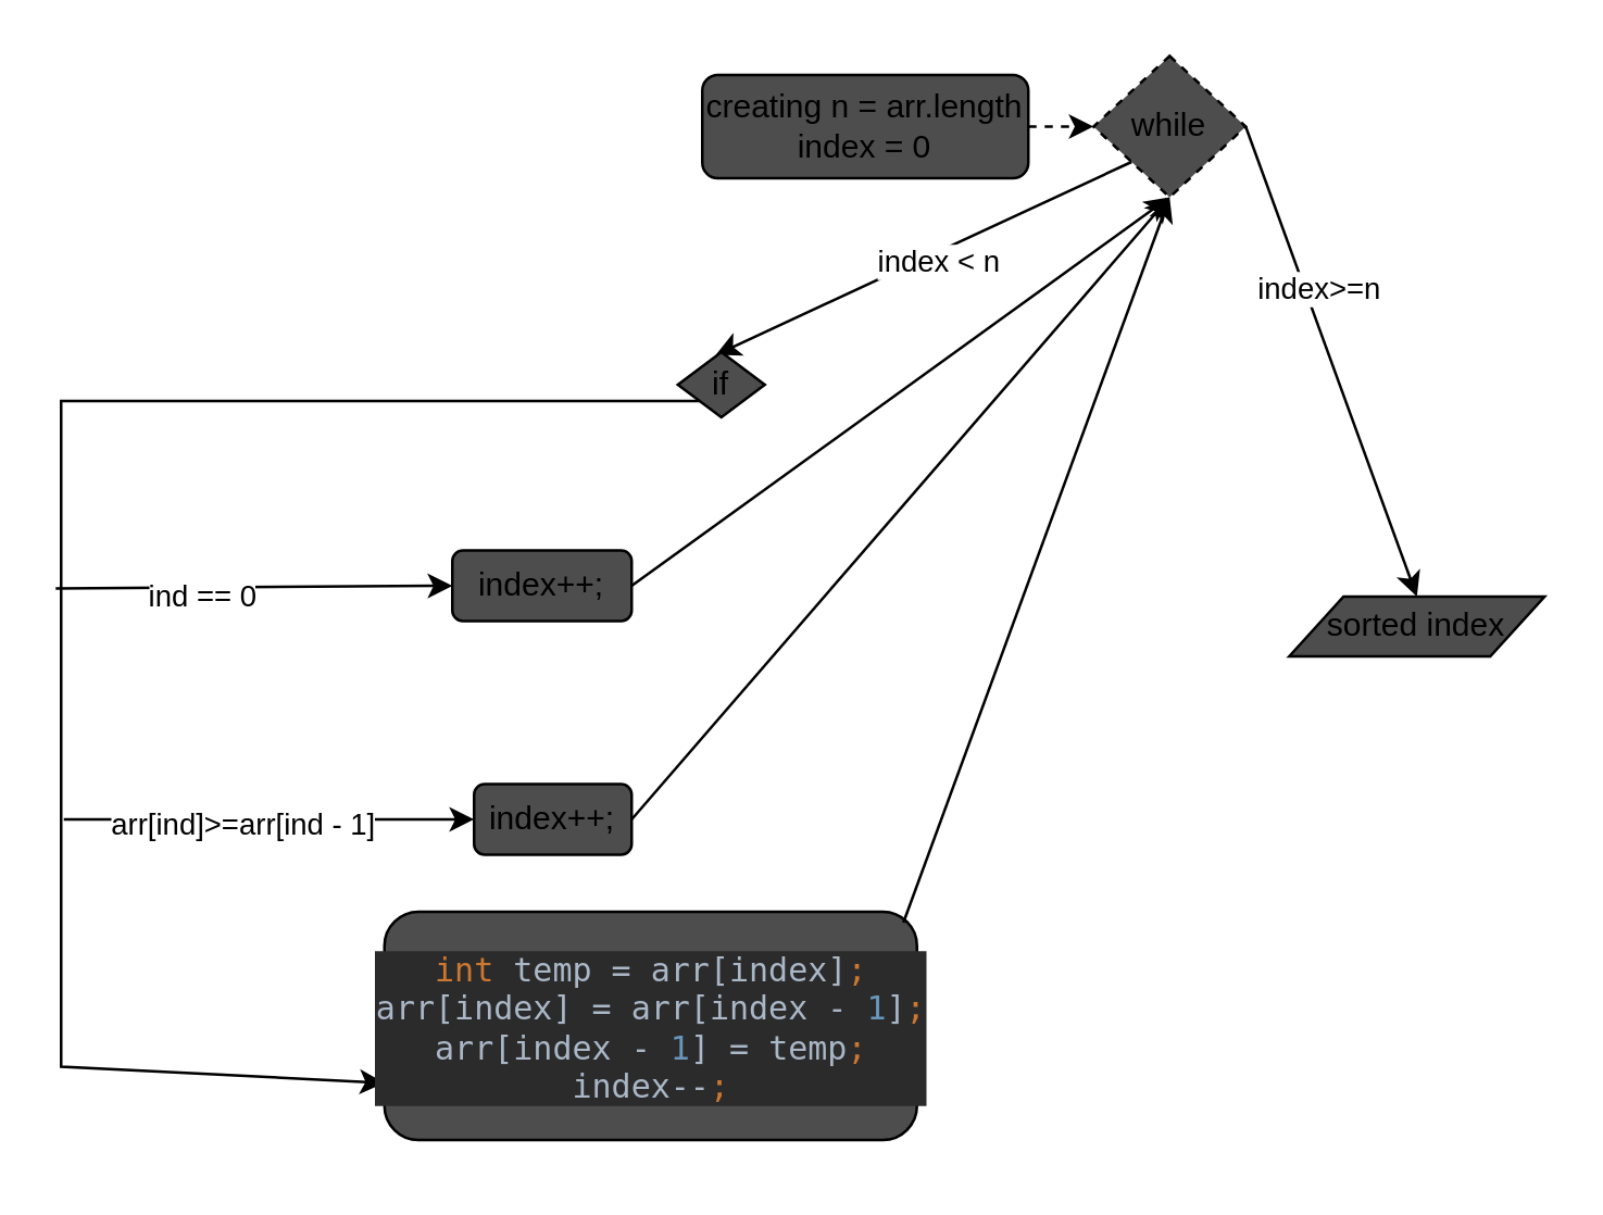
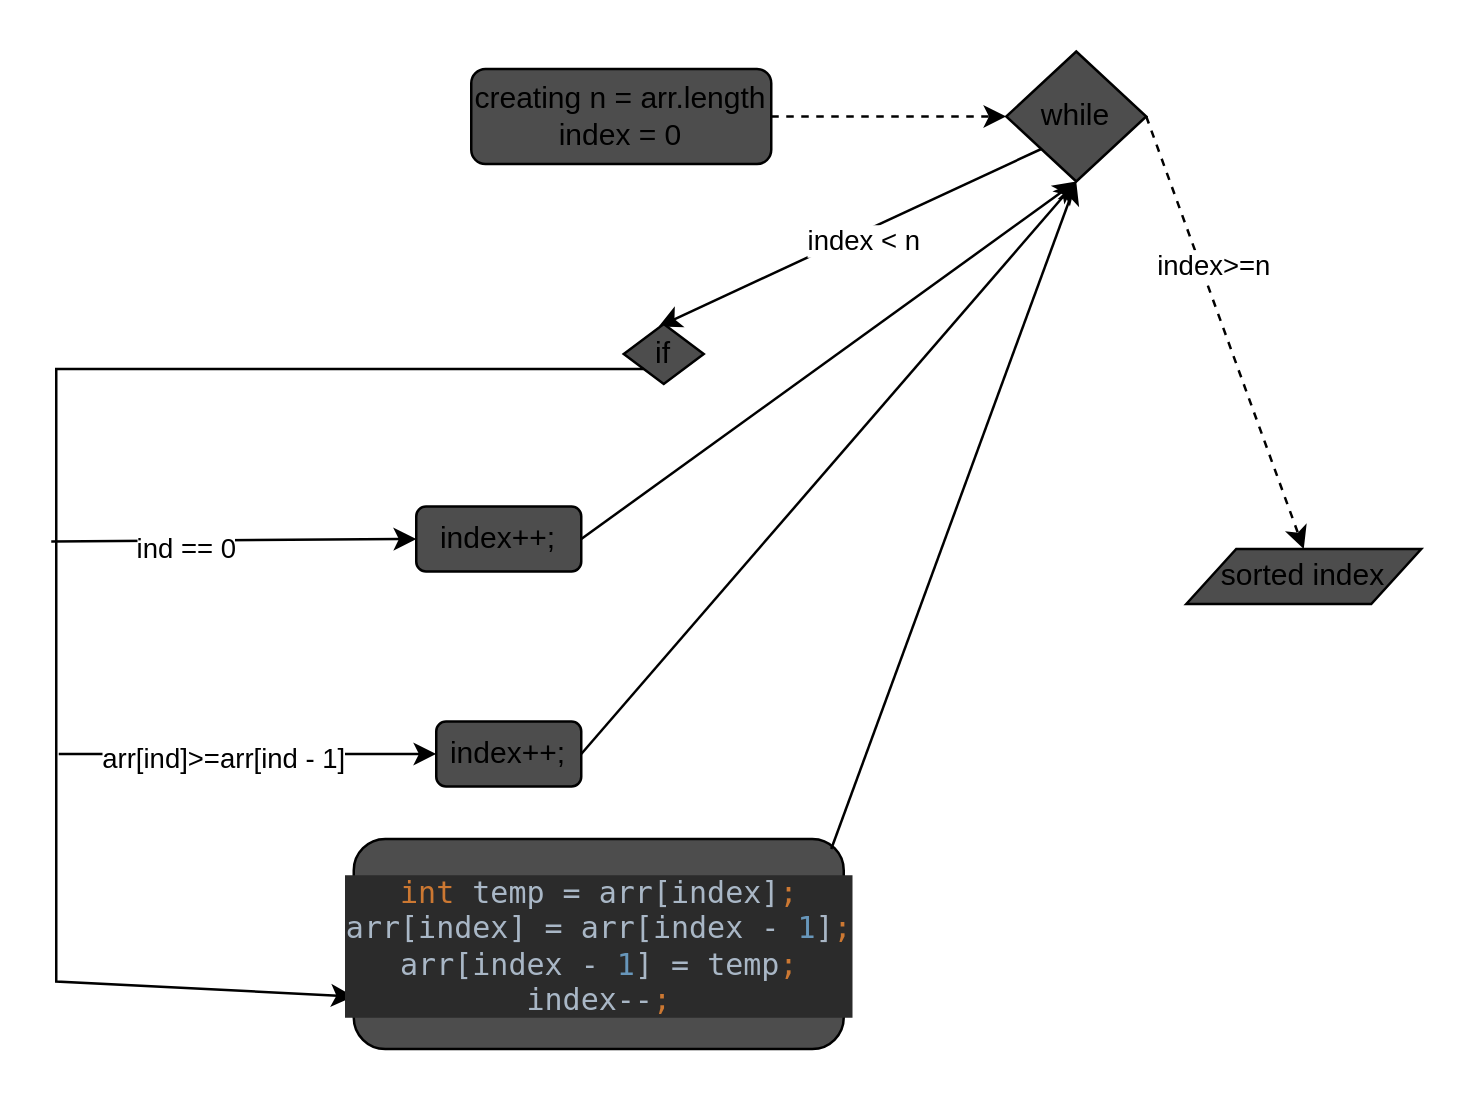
  <mxCell id="0" />
  <mxCell id="1" parent="0" />
- <mxCell id="2" value="creating n = arr.length index = 0" style="rounded=1;whiteSpace=wrap;html=1;fillColor=#4D4D4D;" parent="1" vertex="1"><mxGeometry x="258" y="27" width="120" height="38" as="geometry" /></mxCell>
- <mxCell id="3" value="while" style="rhombus;whiteSpace=wrap;html=1;fillColor=#4D4D4D;dashed=1;" parent="1" vertex="1"><mxGeometry x="402" y="20" width="56" height="52" as="geometry" /></mxCell>
+ <mxCell id="2" value="creating n = arr.length index = 0" style="rounded=1;whiteSpace=wrap;html=1;fillColor=#4D4D4D;" parent="1" vertex="1"><mxGeometry x="188" y="27" width="120" height="38" as="geometry" /></mxCell>
+ <mxCell id="3" value="while" style="rhombus;whiteSpace=wrap;html=1;fillColor=#4D4D4D;" parent="1" vertex="1"><mxGeometry x="402" y="20" width="56" height="52" as="geometry" /></mxCell>
  <mxCell id="4" value="" style="endArrow=classic;html=1;rounded=0;exitX=0;exitY=1;exitDx=0;exitDy=0;" parent="1" source="3" edge="1"><mxGeometry width="50" height="50" relative="1" as="geometry"><mxPoint x="401" y="82" as="sourcePoint" /><mxPoint x="263" y="130" as="targetPoint" /><Array as="points" /></mxGeometry></mxCell>
  <mxCell id="5" value="index &amp;lt; n" style="edgeLabel;html=1;align=center;verticalAlign=middle;resizable=0;points=[];" parent="4" vertex="1" connectable="0"><mxGeometry x="-0.046" y="3" relative="1" as="geometry"><mxPoint as="offset" /></mxGeometry></mxCell>
  <mxCell id="6" value="if" style="rhombus;whiteSpace=wrap;html=1;fillColor=#4D4D4D;" parent="1" vertex="1"><mxGeometry x="249" y="129" width="32" height="24" as="geometry" /></mxCell>
  <mxCell id="7" value="index++;" style="rounded=1;whiteSpace=wrap;html=1;fillColor=#4D4D4D;" parent="1" vertex="1"><mxGeometry x="166" y="202" width="66" height="26" as="geometry" /></mxCell>
  <mxCell id="8" value="index++;" style="rounded=1;whiteSpace=wrap;html=1;fillColor=#4D4D4D;" parent="1" vertex="1"><mxGeometry x="174" y="288" width="58" height="26" as="geometry" /></mxCell>
  <mxCell id="9" value="" style="rounded=1;whiteSpace=wrap;html=1;fillColor=#4D4D4D;" parent="1" vertex="1"><mxGeometry x="141" y="335" width="196" height="84" as="geometry" /></mxCell>
  <mxCell id="10" value="" style="endArrow=classic;html=1;rounded=0;exitX=0;exitY=1;exitDx=0;exitDy=0;entryX=0;entryY=0.75;entryDx=0;entryDy=0;" parent="1" source="6" target="9" edge="1"><mxGeometry width="50" height="50" relative="1" as="geometry"><mxPoint x="74" y="225" as="sourcePoint" /><mxPoint x="25" y="393" as="targetPoint" /><Array as="points"><mxPoint x="22" y="147" /><mxPoint x="22" y="219" /><mxPoint x="22" y="392" /></Array></mxGeometry></mxCell>
  <mxCell id="11" value="" style="endArrow=classic;html=1;rounded=0;entryX=0;entryY=0.5;entryDx=0;entryDy=0;" parent="1" target="8" edge="1"><mxGeometry width="50" height="50" relative="1" as="geometry"><mxPoint x="23" y="301" as="sourcePoint" /><mxPoint x="134" y="277" as="targetPoint" /></mxGeometry></mxCell>
  <mxCell id="12" value="arr[ind]&amp;gt;=arr[ind - 1]" style="edgeLabel;html=1;align=center;verticalAlign=middle;resizable=0;points=[];" parent="11" vertex="1" connectable="0"><mxGeometry x="-0.141" y="-1" relative="1" as="geometry"><mxPoint as="offset" /></mxGeometry></mxCell>
  <mxCell id="13" value="" style="endArrow=classic;html=1;rounded=0;entryX=0;entryY=0.5;entryDx=0;entryDy=0;" parent="1" target="7" edge="1"><mxGeometry width="50" height="50" relative="1" as="geometry"><mxPoint x="20" y="216" as="sourcePoint" /><mxPoint y="208" as="targetPoint" x="149" /></mxGeometry></mxCell>
  <mxCell id="14" value="ind == 0" style="edgeLabel;html=1;align=center;verticalAlign=middle;resizable=0;points=[];" parent="13" vertex="1" connectable="0"><mxGeometry x="-0.27" y="-3" relative="1" as="geometry"><mxPoint as="offset" /></mxGeometry></mxCell>
  <mxCell id="15" value="&lt;div style=&quot;background-color:#2b2b2b;color:#a9b7c6;font-family:'JetBrains Mono',monospace;font-size:9,8pt;&quot;&gt;&lt;pre&gt;&lt;span style=&quot;color:#cc7832;&quot;&gt;int &lt;/span&gt;temp = arr[index]&lt;span style=&quot;color:#cc7832;&quot;&gt;;&lt;br&gt;&lt;/span&gt;arr[index] = arr[index - &lt;span style=&quot;color:#6897bb;&quot;&gt;1&lt;/span&gt;]&lt;span style=&quot;color:#cc7832;&quot;&gt;;&lt;br&gt;&lt;/span&gt;arr[index - &lt;span style=&quot;color:#6897bb;&quot;&gt;1&lt;/span&gt;] = temp&lt;span style=&quot;color:#cc7832;&quot;&gt;;&lt;br&gt;&lt;/span&gt;index--&lt;span style=&quot;color:#cc7832;&quot;&gt;;&lt;/span&gt;&lt;/pre&gt;&lt;/div&gt;" style="text;html=1;align=center;verticalAlign=middle;resizable=0;points=[];autosize=1;strokeColor=none;fillColor=none;" parent="1" vertex="1"><mxGeometry x="137.5" y="331" width="203" height="94" as="geometry" /></mxCell>
  <mxCell id="16" value="" style="endArrow=classic;html=1;rounded=0;exitX=1;exitY=0.5;exitDx=0;exitDy=0;entryX=0.5;entryY=1;entryDx=0;entryDy=0;" parent="1" source="7" target="3" edge="1"><mxGeometry width="50" height="50" relative="1" as="geometry"><mxPoint x="292" y="222" as="sourcePoint" /><mxPoint x="342" y="172" as="targetPoint" /></mxGeometry></mxCell>
  <mxCell id="17" value="" style="endArrow=classic;html=1;rounded=0;exitX=1;exitY=0.5;exitDx=0;exitDy=0;entryX=0.5;entryY=1;entryDx=0;entryDy=0;" parent="1" source="8" target="3" edge="1"><mxGeometry width="50" height="50" relative="1" as="geometry"><mxPoint x="262" y="293" as="sourcePoint" /><mxPoint x="312" y="243" as="targetPoint" /></mxGeometry></mxCell>
  <mxCell id="18" value="" style="endArrow=classic;html=1;rounded=0;entryX=0.5;entryY=1;entryDx=0;entryDy=0;" parent="1" target="3" edge="1"><mxGeometry width="50" height="50" relative="1" as="geometry"><mxPoint x="332" y="339" as="sourcePoint" /><mxPoint x="402" y="259" as="targetPoint" /></mxGeometry></mxCell>
  <mxCell id="19" value="" style="endArrow=classic;html=1;rounded=0;exitX=1;exitY=0.5;exitDx=0;exitDy=0;entryX=0;entryY=0.5;entryDx=0;entryDy=0;dashed=1;" parent="1" source="2" target="3" edge="1"><mxGeometry width="50" height="50" relative="1" as="geometry"><mxPoint x="497" y="80" as="sourcePoint" /><mxPoint x="547" y="30" as="targetPoint" /></mxGeometry></mxCell>
- <mxCell id="20" value="" style="endArrow=classic;html=1;rounded=0;exitX=1;exitY=0.5;exitDx=0;exitDy=0;entryX=0.5;entryY=0;entryDx=0;entryDy=0;" parent="1" source="3" target="22" edge="1"><mxGeometry width="50" height="50" relative="1" as="geometry"><mxPoint x="369" y="219" as="sourcePoint" /><mxPoint x="511" y="188" as="targetPoint" /><Array as="points" /></mxGeometry></mxCell>
+ <mxCell id="20" value="" style="endArrow=classic;html=1;rounded=0;exitX=1;exitY=0.5;exitDx=0;exitDy=0;entryX=0.5;entryY=0;entryDx=0;entryDy=0;dashed=1;" parent="1" source="3" target="22" edge="1"><mxGeometry width="50" height="50" relative="1" as="geometry"><mxPoint x="369" y="219" as="sourcePoint" /><mxPoint x="511" y="188" as="targetPoint" /><Array as="points" /></mxGeometry></mxCell>
  <mxCell id="21" value="index&amp;gt;=n" style="edgeLabel;html=1;align=center;verticalAlign=middle;resizable=0;points=[];" parent="20" vertex="1" connectable="0"><mxGeometry x="-0.295" y="4" relative="1" as="geometry"><mxPoint as="offset" /></mxGeometry></mxCell>
  <mxCell id="22" value="sorted index" style="shape=parallelogram;perimeter=parallelogramPerimeter;whiteSpace=wrap;html=1;fixedSize=1;fillColor=#4D4D4D;" parent="1" vertex="1"><mxGeometry x="474" y="219" width="94" height="22" as="geometry" /></mxCell>
